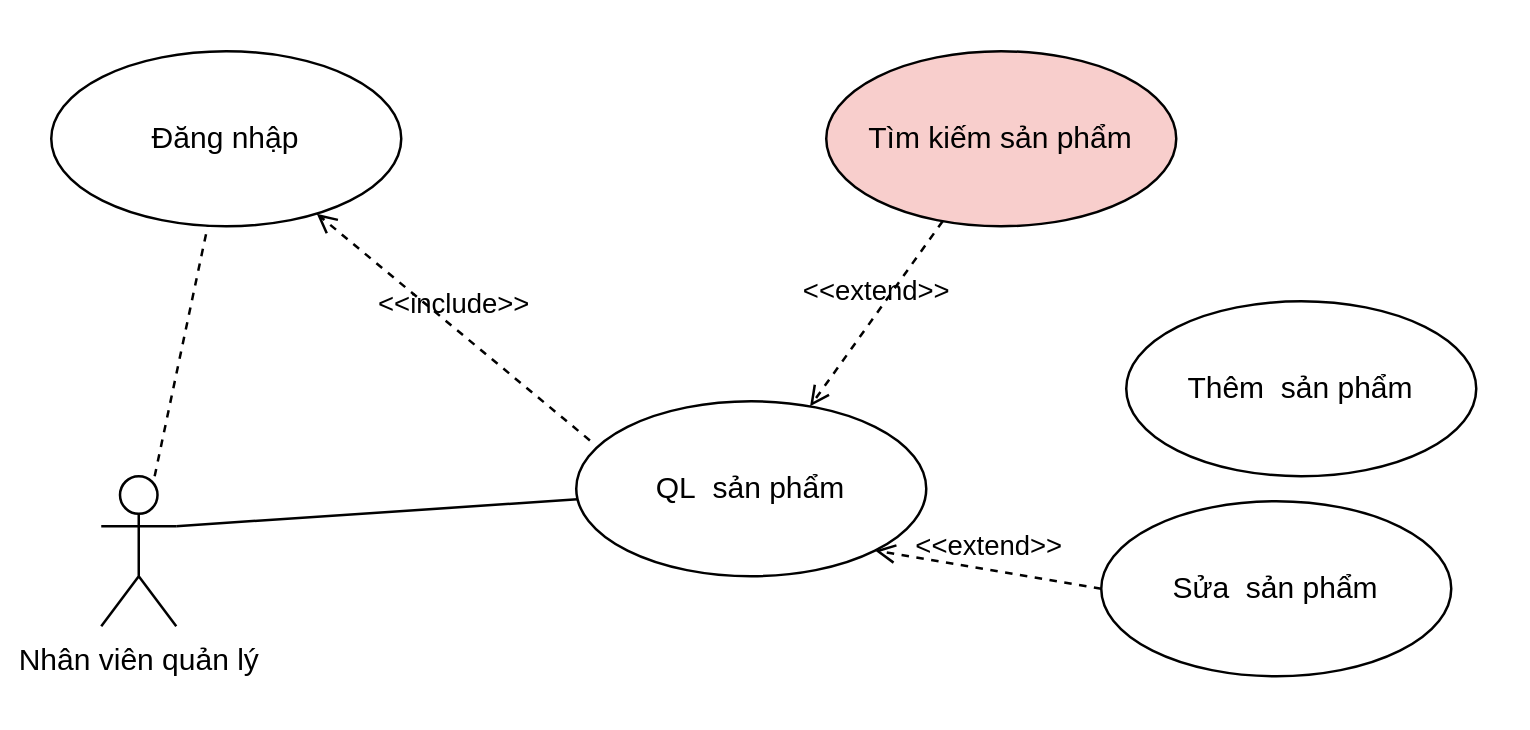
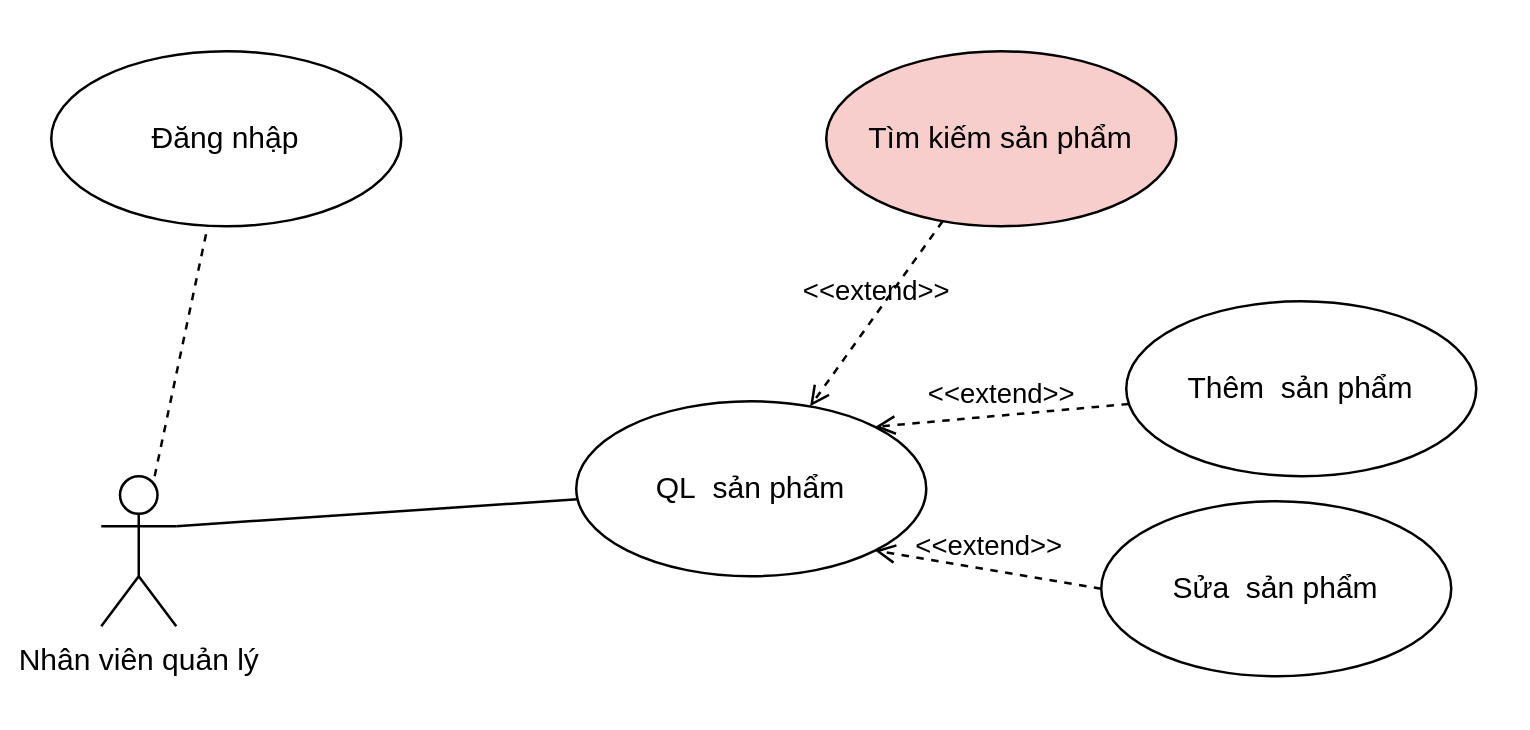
  <mxCell id="0" />
  <mxCell id="1" parent="0" />
  <mxCell id="2" value="Nhân viên quản lý" style="shape=umlActor;verticalLabelPosition=bottom;verticalAlign=top;html=1;" parent="1" vertex="1"><mxGeometry x="40" y="190" width="30" height="60" as="geometry" /></mxCell>
  <mxCell id="3" value="QL&amp;nbsp;&amp;nbsp;sản phẩm" style="ellipse;whiteSpace=wrap;html=1;" parent="1" vertex="1"><mxGeometry x="230" y="160" width="140" height="70" as="geometry" /></mxCell>
  <mxCell id="4" value="Đăng nhập" style="ellipse;whiteSpace=wrap;html=1;" parent="1" vertex="1"><mxGeometry x="20" y="20" width="140" height="70" as="geometry" /></mxCell>
  <mxCell id="5" value="" style="endArrow=none;html=1;rounded=0;exitX=1;exitY=0.333;exitDx=0;exitDy=0;exitPerimeter=0;" parent="1" source="2" target="3" edge="1"><mxGeometry width="50" height="50" relative="1" as="geometry"><mxPoint x="30" y="140" as="sourcePoint" /><mxPoint x="80" y="90" as="targetPoint" /></mxGeometry></mxCell>
  <mxCell id="6" value="" style="endArrow=none;html=1;rounded=0;dashed=1;" parent="1" source="2" target="4" edge="1"><mxGeometry width="50" height="50" relative="1" as="geometry"><mxPoint x="30" y="140" as="sourcePoint" /><mxPoint x="80" y="90" as="targetPoint" /></mxGeometry></mxCell>
  <mxCell id="7" value="Tìm kiếm sản phẩm" style="ellipse;whiteSpace=wrap;html=1;fillColor=#f8cecc;" parent="1" vertex="1"><mxGeometry x="330" y="20" width="140" height="70" as="geometry" /></mxCell>
  <mxCell id="8" value="Thêm&amp;nbsp;&amp;nbsp;sản phẩm" style="ellipse;whiteSpace=wrap;html=1;" parent="1" vertex="1"><mxGeometry x="450" y="120" width="140" height="70" as="geometry" /></mxCell>
  <mxCell id="9" value="Sửa&amp;nbsp;&amp;nbsp;sản phẩm" style="ellipse;whiteSpace=wrap;html=1;" parent="1" vertex="1"><mxGeometry x="440" y="200" width="140" height="70" as="geometry" /></mxCell>
  <mxCell id="10" value="&amp;lt;&amp;lt;extend&amp;gt;&amp;gt;" style="html=1;verticalAlign=bottom;labelBackgroundColor=none;endArrow=open;endFill=0;dashed=1;rounded=0;" parent="1" source="7" target="3" edge="1"><mxGeometry width="160" relative="1" as="geometry"><mxPoint x="300" y="180" as="sourcePoint" /><mxPoint x="460" y="180" as="targetPoint" /></mxGeometry></mxCell>
+ <mxCell id="11" value="&amp;lt;&amp;lt;extend&amp;gt;&amp;gt;" style="html=1;verticalAlign=bottom;labelBackgroundColor=none;endArrow=open;endFill=0;dashed=1;rounded=0;entryX=1;entryY=0;entryDx=0;entryDy=0;" parent="1" source="8" target="3" edge="1"><mxGeometry width="160" relative="1" as="geometry"><mxPoint x="326.144" y="59.947" as="sourcePoint" /><mxPoint x="313.883" y="170.054" as="targetPoint" /></mxGeometry></mxCell>
  <mxCell id="12" value="&amp;lt;&amp;lt;extend&amp;gt;&amp;gt;" style="html=1;verticalAlign=bottom;labelBackgroundColor=none;endArrow=open;endFill=0;dashed=1;rounded=0;entryX=1;entryY=1;entryDx=0;entryDy=0;exitX=0;exitY=0.5;exitDx=0;exitDy=0;" parent="1" source="9" target="3" edge="1"><mxGeometry width="160" relative="1" as="geometry"><mxPoint x="346.144" y="79.947" as="sourcePoint" /><mxPoint x="333.883" y="190.054" as="targetPoint" /></mxGeometry></mxCell>
- <mxCell id="13" value="&amp;lt;&amp;lt;include&amp;gt;&amp;gt;" style="html=1;verticalAlign=bottom;labelBackgroundColor=none;endArrow=open;endFill=0;dashed=1;rounded=0;exitX=0.039;exitY=0.224;exitDx=0;exitDy=0;exitPerimeter=0;" parent="1" source="3" target="4" edge="1"><mxGeometry width="160" relative="1" as="geometry"><mxPoint x="300" y="180" as="sourcePoint" /><mxPoint x="460" y="180" as="targetPoint" /></mxGeometry></mxCell>
